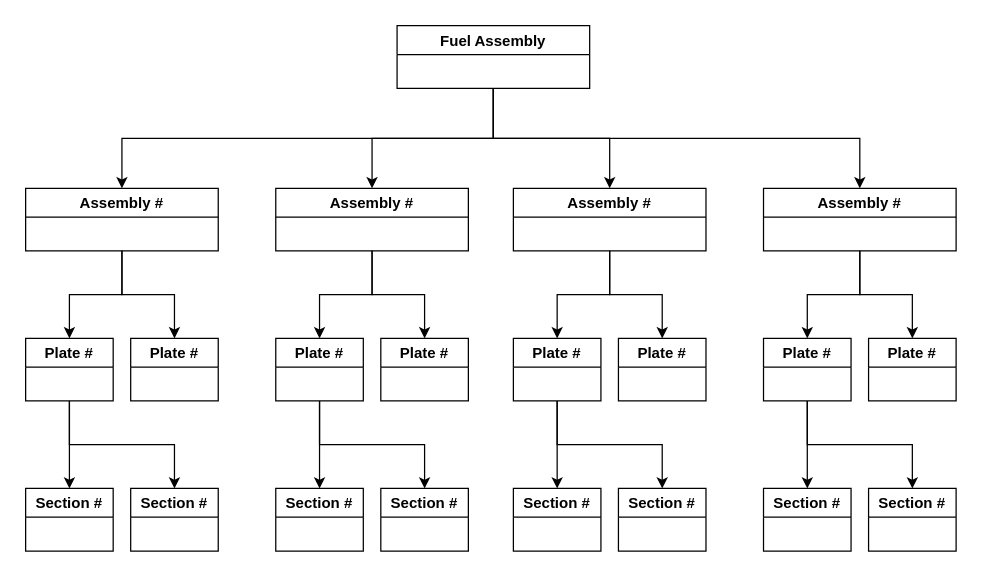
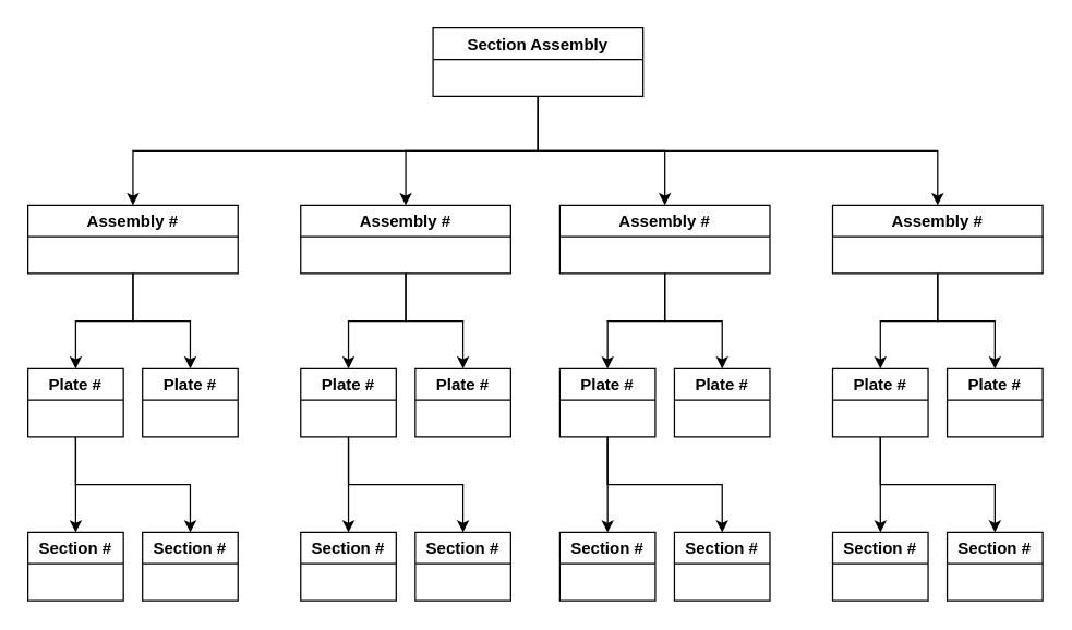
  <mxCell id="0" />
  <mxCell id="1" parent="0" />
  <mxCell id="2" style="edgeStyle=orthogonalEdgeStyle;rounded=0;orthogonalLoop=1;jettySize=auto;html=1;exitX=0.5;exitY=1;exitDx=0;exitDy=0;entryX=0.5;entryY=0;entryDx=0;entryDy=0;" edge="1" parent="1" source="6" target="9"><mxGeometry relative="1" as="geometry" /></mxCell>
  <mxCell id="3" style="edgeStyle=orthogonalEdgeStyle;rounded=0;orthogonalLoop=1;jettySize=auto;html=1;exitX=0.5;exitY=1;exitDx=0;exitDy=0;entryX=0.5;entryY=0;entryDx=0;entryDy=0;" edge="1" parent="1" source="6" target="18"><mxGeometry relative="1" as="geometry" /></mxCell>
  <mxCell id="4" style="edgeStyle=orthogonalEdgeStyle;rounded=0;orthogonalLoop=1;jettySize=auto;html=1;exitX=0.5;exitY=1;exitDx=0;exitDy=0;entryX=0.5;entryY=0;entryDx=0;entryDy=0;" edge="1" parent="1" source="6" target="27"><mxGeometry relative="1" as="geometry" /></mxCell>
  <mxCell id="5" style="edgeStyle=orthogonalEdgeStyle;rounded=0;orthogonalLoop=1;jettySize=auto;html=1;exitX=0.5;exitY=1;exitDx=0;exitDy=0;entryX=0.5;entryY=0;entryDx=0;entryDy=0;" edge="1" parent="1" source="6" target="36"><mxGeometry relative="1" as="geometry" /></mxCell>
- <mxCell id="6" value="Fuel Assembly" style="swimlane;" vertex="1" parent="1"><mxGeometry x="317" y="20" width="154" height="50" as="geometry" /></mxCell>
+ <mxCell id="6" value="Section Assembly" style="swimlane;" vertex="1" parent="1"><mxGeometry x="317" y="20" width="154" height="50" as="geometry" /></mxCell>
  <mxCell id="7" style="edgeStyle=orthogonalEdgeStyle;rounded=0;orthogonalLoop=1;jettySize=auto;html=1;exitX=0.5;exitY=1;exitDx=0;exitDy=0;entryX=0.5;entryY=0;entryDx=0;entryDy=0;" edge="1" parent="1" source="9" target="12"><mxGeometry relative="1" as="geometry" /></mxCell>
  <mxCell id="8" style="edgeStyle=orthogonalEdgeStyle;rounded=0;orthogonalLoop=1;jettySize=auto;html=1;exitX=0.5;exitY=1;exitDx=0;exitDy=0;entryX=0.5;entryY=0;entryDx=0;entryDy=0;" edge="1" parent="1" source="9" target="13"><mxGeometry relative="1" as="geometry" /></mxCell>
  <mxCell id="9" value="Assembly #" style="swimlane;" vertex="1" parent="1"><mxGeometry x="20" y="150" width="154" height="50" as="geometry" /></mxCell>
  <mxCell id="10" style="edgeStyle=orthogonalEdgeStyle;rounded=0;orthogonalLoop=1;jettySize=auto;html=1;exitX=0.5;exitY=1;exitDx=0;exitDy=0;entryX=0.5;entryY=0;entryDx=0;entryDy=0;" edge="1" parent="1" source="12" target="14"><mxGeometry relative="1" as="geometry" /></mxCell>
  <mxCell id="11" style="edgeStyle=orthogonalEdgeStyle;rounded=0;orthogonalLoop=1;jettySize=auto;html=1;exitX=0.5;exitY=1;exitDx=0;exitDy=0;entryX=0.5;entryY=0;entryDx=0;entryDy=0;" edge="1" parent="1" source="12" target="15"><mxGeometry relative="1" as="geometry" /></mxCell>
  <mxCell id="12" value="Plate #" style="swimlane;" vertex="1" parent="1"><mxGeometry x="20" y="270" width="70" height="50" as="geometry" /></mxCell>
  <mxCell id="13" value="Plate #" style="swimlane;" vertex="1" parent="1"><mxGeometry x="104" y="270" width="70" height="50" as="geometry" /></mxCell>
  <mxCell id="14" value="Section #" style="swimlane;" vertex="1" parent="1"><mxGeometry x="20" y="390" width="70" height="50" as="geometry" /></mxCell>
  <mxCell id="15" value="Section #" style="swimlane;" vertex="1" parent="1"><mxGeometry x="104" y="390" width="70" height="50" as="geometry" /></mxCell>
  <mxCell id="16" style="edgeStyle=orthogonalEdgeStyle;rounded=0;orthogonalLoop=1;jettySize=auto;html=1;exitX=0.5;exitY=1;exitDx=0;exitDy=0;entryX=0.5;entryY=0;entryDx=0;entryDy=0;" edge="1" parent="1" source="18" target="21"><mxGeometry relative="1" as="geometry" /></mxCell>
  <mxCell id="17" style="edgeStyle=orthogonalEdgeStyle;rounded=0;orthogonalLoop=1;jettySize=auto;html=1;exitX=0.5;exitY=1;exitDx=0;exitDy=0;entryX=0.5;entryY=0;entryDx=0;entryDy=0;" edge="1" parent="1" source="18" target="22"><mxGeometry relative="1" as="geometry" /></mxCell>
  <mxCell id="18" value="Assembly #" style="swimlane;" vertex="1" parent="1"><mxGeometry x="220" y="150" width="154" height="50" as="geometry" /></mxCell>
  <mxCell id="19" style="edgeStyle=orthogonalEdgeStyle;rounded=0;orthogonalLoop=1;jettySize=auto;html=1;exitX=0.5;exitY=1;exitDx=0;exitDy=0;entryX=0.5;entryY=0;entryDx=0;entryDy=0;" edge="1" parent="1" source="21" target="23"><mxGeometry relative="1" as="geometry" /></mxCell>
  <mxCell id="20" style="edgeStyle=orthogonalEdgeStyle;rounded=0;orthogonalLoop=1;jettySize=auto;html=1;exitX=0.5;exitY=1;exitDx=0;exitDy=0;entryX=0.5;entryY=0;entryDx=0;entryDy=0;" edge="1" parent="1" source="21" target="24"><mxGeometry relative="1" as="geometry" /></mxCell>
  <mxCell id="21" value="Plate #" style="swimlane;" vertex="1" parent="1"><mxGeometry x="220" y="270" width="70" height="50" as="geometry" /></mxCell>
  <mxCell id="22" value="Plate #" style="swimlane;" vertex="1" parent="1"><mxGeometry x="304" y="270" width="70" height="50" as="geometry" /></mxCell>
  <mxCell id="23" value="Section #" style="swimlane;" vertex="1" parent="1"><mxGeometry x="220" y="390" width="70" height="50" as="geometry" /></mxCell>
  <mxCell id="24" value="Section #" style="swimlane;" vertex="1" parent="1"><mxGeometry x="304" y="390" width="70" height="50" as="geometry" /></mxCell>
  <mxCell id="25" style="edgeStyle=orthogonalEdgeStyle;rounded=0;orthogonalLoop=1;jettySize=auto;html=1;exitX=0.5;exitY=1;exitDx=0;exitDy=0;entryX=0.5;entryY=0;entryDx=0;entryDy=0;" edge="1" parent="1" source="27" target="30"><mxGeometry relative="1" as="geometry" /></mxCell>
  <mxCell id="26" style="edgeStyle=orthogonalEdgeStyle;rounded=0;orthogonalLoop=1;jettySize=auto;html=1;exitX=0.5;exitY=1;exitDx=0;exitDy=0;entryX=0.5;entryY=0;entryDx=0;entryDy=0;" edge="1" parent="1" source="27" target="31"><mxGeometry relative="1" as="geometry" /></mxCell>
  <mxCell id="27" value="Assembly #" style="swimlane;" vertex="1" parent="1"><mxGeometry x="410" y="150" width="154" height="50" as="geometry" /></mxCell>
  <mxCell id="28" style="edgeStyle=orthogonalEdgeStyle;rounded=0;orthogonalLoop=1;jettySize=auto;html=1;exitX=0.5;exitY=1;exitDx=0;exitDy=0;entryX=0.5;entryY=0;entryDx=0;entryDy=0;" edge="1" parent="1" source="30" target="32"><mxGeometry relative="1" as="geometry" /></mxCell>
  <mxCell id="29" style="edgeStyle=orthogonalEdgeStyle;rounded=0;orthogonalLoop=1;jettySize=auto;html=1;exitX=0.5;exitY=1;exitDx=0;exitDy=0;entryX=0.5;entryY=0;entryDx=0;entryDy=0;" edge="1" parent="1" source="30" target="33"><mxGeometry relative="1" as="geometry" /></mxCell>
  <mxCell id="30" value="Plate #" style="swimlane;" vertex="1" parent="1"><mxGeometry x="410" y="270" width="70" height="50" as="geometry" /></mxCell>
  <mxCell id="31" value="Plate #" style="swimlane;" vertex="1" parent="1"><mxGeometry x="494" y="270" width="70" height="50" as="geometry" /></mxCell>
  <mxCell id="32" value="Section #" style="swimlane;" vertex="1" parent="1"><mxGeometry x="410" y="390" width="70" height="50" as="geometry" /></mxCell>
  <mxCell id="33" value="Section #" style="swimlane;" vertex="1" parent="1"><mxGeometry x="494" y="390" width="70" height="50" as="geometry" /></mxCell>
  <mxCell id="34" style="edgeStyle=orthogonalEdgeStyle;rounded=0;orthogonalLoop=1;jettySize=auto;html=1;exitX=0.5;exitY=1;exitDx=0;exitDy=0;entryX=0.5;entryY=0;entryDx=0;entryDy=0;" edge="1" parent="1" source="36" target="39"><mxGeometry relative="1" as="geometry" /></mxCell>
  <mxCell id="35" style="edgeStyle=orthogonalEdgeStyle;rounded=0;orthogonalLoop=1;jettySize=auto;html=1;exitX=0.5;exitY=1;exitDx=0;exitDy=0;entryX=0.5;entryY=0;entryDx=0;entryDy=0;" edge="1" parent="1" source="36" target="40"><mxGeometry relative="1" as="geometry" /></mxCell>
  <mxCell id="36" value="Assembly #" style="swimlane;" vertex="1" parent="1"><mxGeometry x="610" y="150" width="154" height="50" as="geometry" /></mxCell>
  <mxCell id="37" style="edgeStyle=orthogonalEdgeStyle;rounded=0;orthogonalLoop=1;jettySize=auto;html=1;exitX=0.5;exitY=1;exitDx=0;exitDy=0;entryX=0.5;entryY=0;entryDx=0;entryDy=0;" edge="1" parent="1" source="39" target="41"><mxGeometry relative="1" as="geometry" /></mxCell>
  <mxCell id="38" style="edgeStyle=orthogonalEdgeStyle;rounded=0;orthogonalLoop=1;jettySize=auto;html=1;exitX=0.5;exitY=1;exitDx=0;exitDy=0;entryX=0.5;entryY=0;entryDx=0;entryDy=0;" edge="1" parent="1" source="39" target="42"><mxGeometry relative="1" as="geometry" /></mxCell>
  <mxCell id="39" value="Plate #" style="swimlane;" vertex="1" parent="1"><mxGeometry x="610" y="270" width="70" height="50" as="geometry" /></mxCell>
  <mxCell id="40" value="Plate #" style="swimlane;" vertex="1" parent="1"><mxGeometry x="694" y="270" width="70" height="50" as="geometry" /></mxCell>
  <mxCell id="41" value="Section #" style="swimlane;" vertex="1" parent="1"><mxGeometry x="610" y="390" width="70" height="50" as="geometry" /></mxCell>
  <mxCell id="42" value="Section #" style="swimlane;" vertex="1" parent="1"><mxGeometry x="694" y="390" width="70" height="50" as="geometry" /></mxCell>
